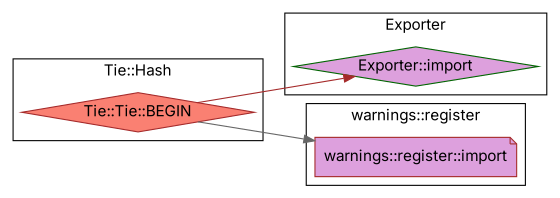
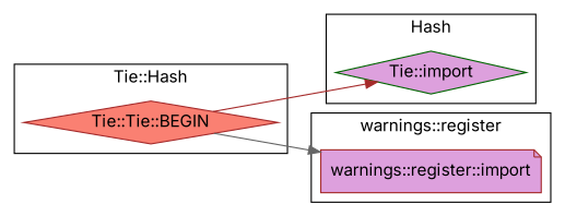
  digraph {
    fontname=Inter
    rankdir=LR
    node [color=brown fillcolor=plum fontname=Inter shape=diamond style=filled]
    edge [fontname=Inter]
-   "Exporter::import" [color=darkgreen]
+   "Exporter::import" [color=darkgreen label="Tie::import"]
    n2 [fillcolor=salmon label="Tie::Tie::BEGIN"]
    "warnings::register::import" [shape=note]
    subgraph cluster_1 {
-     label=Exporter
+     label=Hash
      "Exporter::import"
    }
    subgraph cluster_2 {
      label="Tie::Hash"
      n2
    }
    subgraph cluster_3 {
      label="warnings::register"
      "warnings::register::import"
    }
    n2 -> "Exporter::import" [color=brown]
    n2 -> "warnings::register::import" [color=gray40]
  }
